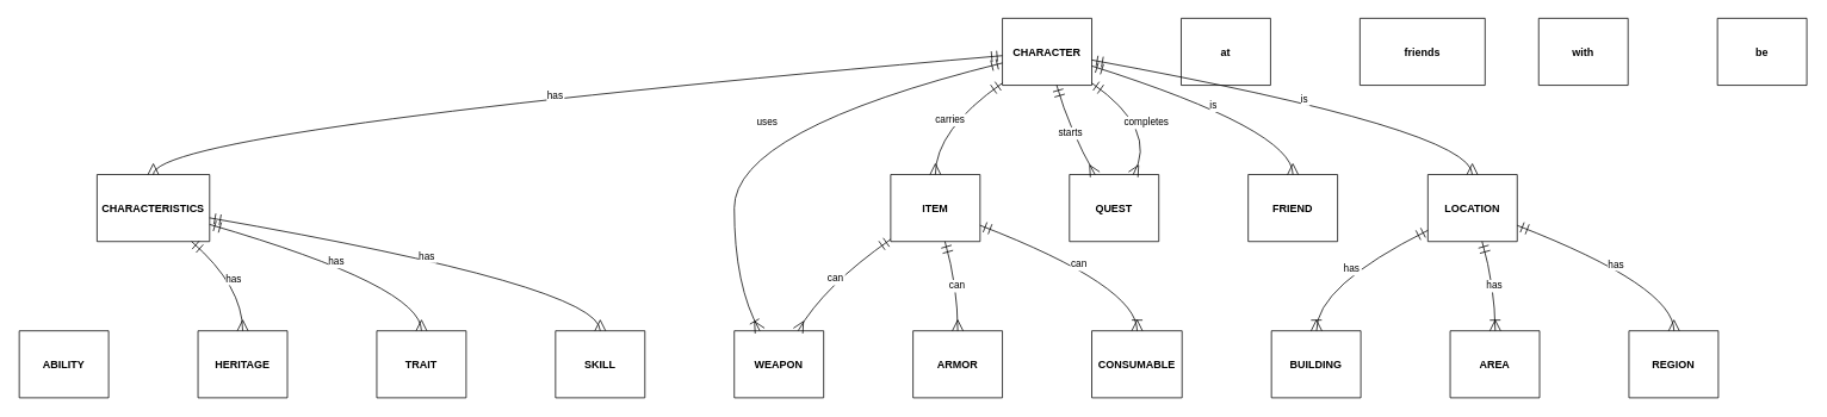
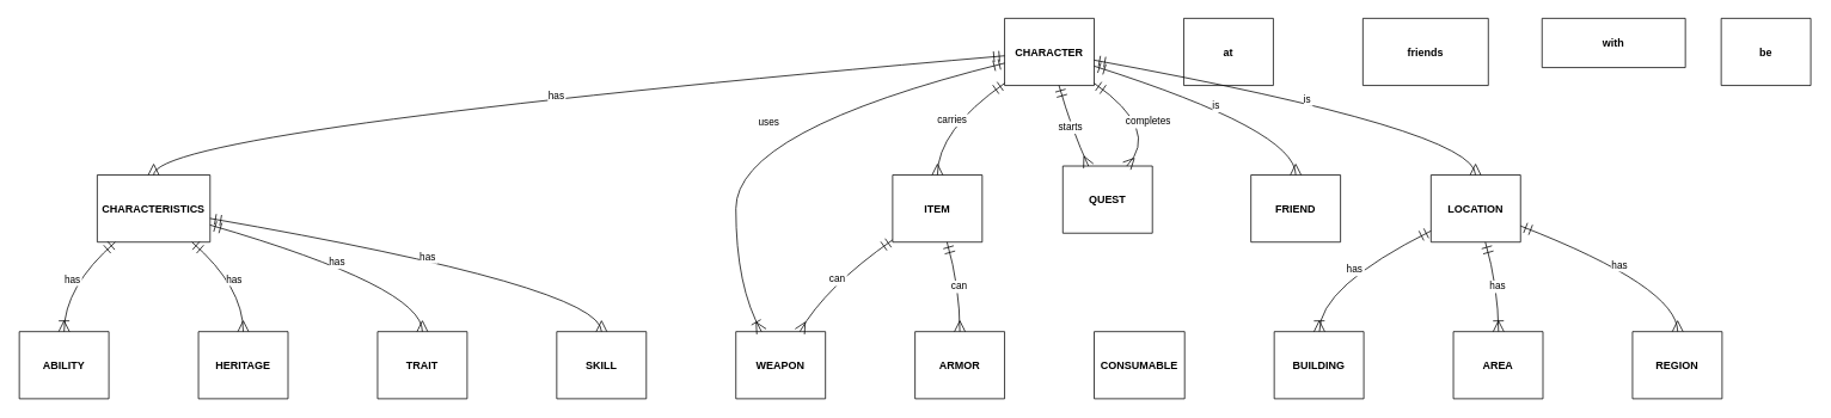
  <mxCell id="0" />
  <mxCell id="1" parent="0" />
  <mxCell id="2" value="CHARACTER" style="shape=table;startSize=75;container=1;collapsible=0;childLayout=tableLayout;fixedRows=1;rowLines=1;fontStyle=1;align=center;resizeLast=1;" vertex="1" parent="1"><mxGeometry x="1120" y="20" width="100" height="75" as="geometry" /></mxCell>
  <mxCell id="3" value="CHARACTERISTICS" style="shape=table;startSize=75;container=1;collapsible=0;childLayout=tableLayout;fixedRows=1;rowLines=1;fontStyle=1;align=center;resizeLast=1;" vertex="1" parent="1"><mxGeometry x="107" y="195" width="126" height="75" as="geometry" /></mxCell>
  <mxCell id="4" value="WEAPON" style="shape=table;startSize=75;container=1;collapsible=0;childLayout=tableLayout;fixedRows=1;rowLines=1;fontStyle=1;align=center;resizeLast=1;" vertex="1" parent="1"><mxGeometry x="820" y="370" width="100" height="75" as="geometry" /></mxCell>
  <mxCell id="5" value="ITEM" style="shape=table;startSize=75;container=1;collapsible=0;childLayout=tableLayout;fixedRows=1;rowLines=1;fontStyle=1;align=center;resizeLast=1;" vertex="1" parent="1"><mxGeometry x="995" y="195" width="100" height="75" as="geometry" /></mxCell>
  <mxCell id="6" value="LOCATION" style="shape=table;startSize=75;container=1;collapsible=0;childLayout=tableLayout;fixedRows=1;rowLines=1;fontStyle=1;align=center;resizeLast=1;" vertex="1" parent="1"><mxGeometry x="1596" y="195" width="100" height="75" as="geometry" /></mxCell>
  <mxCell id="7" value="at" style="shape=table;startSize=75;container=1;collapsible=0;childLayout=tableLayout;fixedRows=1;rowLines=1;fontStyle=1;align=center;resizeLast=1;" vertex="1" parent="1"><mxGeometry x="1320" y="20" width="100" height="75" as="geometry" /></mxCell>
- <mxCell id="8" value="QUEST" style="shape=table;startSize=75;container=1;collapsible=0;childLayout=tableLayout;fixedRows=1;rowLines=1;fontStyle=1;align=center;resizeLast=1;" vertex="1" parent="1"><mxGeometry x="1195" y="195" width="100" height="75" as="geometry" /></mxCell>
+ <mxCell id="8" value="QUEST" style="shape=table;startSize=75;container=1;collapsible=0;childLayout=tableLayout;fixedRows=1;rowLines=1;fontStyle=1;align=center;resizeLast=1;" vertex="1" parent="1"><mxGeometry x="1185" y="185" width="100" height="75" as="geometry" /></mxCell>
  <mxCell id="9" value="FRIEND" style="shape=table;startSize=75;container=1;collapsible=0;childLayout=tableLayout;fixedRows=1;rowLines=1;fontStyle=1;align=center;resizeLast=1;" vertex="1" parent="1"><mxGeometry x="1395" y="195" width="100" height="75" as="geometry" /></mxCell>
  <mxCell id="10" value="friends" style="shape=table;startSize=75;container=1;collapsible=0;childLayout=tableLayout;fixedRows=1;rowLines=1;fontStyle=1;align=center;resizeLast=1;" vertex="1" parent="1"><mxGeometry x="1520" y="20" width="140" height="75" as="geometry" /></mxCell>
- <mxCell id="11" value="with" style="shape=table;startSize=75;container=1;collapsible=0;childLayout=tableLayout;fixedRows=1;rowLines=1;fontStyle=1;align=center;resizeLast=1;" vertex="1" parent="1"><mxGeometry x="1720" y="20" width="100" height="75" as="geometry" /></mxCell>
+ <mxCell id="11" value="with" style="shape=table;startSize=75;container=1;collapsible=0;childLayout=tableLayout;fixedRows=1;rowLines=1;fontStyle=1;align=center;resizeLast=1;" vertex="1" parent="1"><mxGeometry x="1720" y="20" width="160" height="55" as="geometry" /></mxCell>
  <mxCell id="12" value="ABILITY" style="shape=table;startSize=75;container=1;collapsible=0;childLayout=tableLayout;fixedRows=1;rowLines=1;fontStyle=1;align=center;resizeLast=1;" vertex="1" parent="1"><mxGeometry x="20" y="370" width="100" height="75" as="geometry" /></mxCell>
  <mxCell id="13" value="HERITAGE" style="shape=table;startSize=75;container=1;collapsible=0;childLayout=tableLayout;fixedRows=1;rowLines=1;fontStyle=1;align=center;resizeLast=1;" vertex="1" parent="1"><mxGeometry x="220" y="370" width="100" height="75" as="geometry" /></mxCell>
  <mxCell id="14" value="TRAIT" style="shape=table;startSize=75;container=1;collapsible=0;childLayout=tableLayout;fixedRows=1;rowLines=1;fontStyle=1;align=center;resizeLast=1;" vertex="1" parent="1"><mxGeometry x="420" y="370" width="100" height="75" as="geometry" /></mxCell>
  <mxCell id="15" value="SKILL" style="shape=table;startSize=75;container=1;collapsible=0;childLayout=tableLayout;fixedRows=1;rowLines=1;fontStyle=1;align=center;resizeLast=1;" vertex="1" parent="1"><mxGeometry x="620" y="370" width="100" height="75" as="geometry" /></mxCell>
  <mxCell id="16" value="be" style="shape=table;startSize=75;container=1;collapsible=0;childLayout=tableLayout;fixedRows=1;rowLines=1;fontStyle=1;align=center;resizeLast=1;" vertex="1" parent="1"><mxGeometry x="1920" y="20" width="100" height="75" as="geometry" /></mxCell>
  <mxCell id="17" value="ARMOR" style="shape=table;startSize=75;container=1;collapsible=0;childLayout=tableLayout;fixedRows=1;rowLines=1;fontStyle=1;align=center;resizeLast=1;" vertex="1" parent="1"><mxGeometry x="1020" y="370" width="100" height="75" as="geometry" /></mxCell>
  <mxCell id="18" value="CONSUMABLE" style="shape=table;startSize=75;container=1;collapsible=0;childLayout=tableLayout;fixedRows=1;rowLines=1;fontStyle=1;align=center;resizeLast=1;" vertex="1" parent="1"><mxGeometry x="1220" y="370" width="101" height="75" as="geometry" /></mxCell>
  <mxCell id="19" value="BUILDING" style="shape=table;startSize=75;container=1;collapsible=0;childLayout=tableLayout;fixedRows=1;rowLines=1;fontStyle=1;align=center;resizeLast=1;" vertex="1" parent="1"><mxGeometry x="1421" y="370" width="100" height="75" as="geometry" /></mxCell>
  <mxCell id="20" value="AREA" style="shape=table;startSize=75;container=1;collapsible=0;childLayout=tableLayout;fixedRows=1;rowLines=1;fontStyle=1;align=center;resizeLast=1;" vertex="1" parent="1"><mxGeometry x="1621" y="370" width="100" height="75" as="geometry" /></mxCell>
  <mxCell id="21" value="REGION" style="shape=table;startSize=75;container=1;collapsible=0;childLayout=tableLayout;fixedRows=1;rowLines=1;fontStyle=1;align=center;resizeLast=1;" vertex="1" parent="1"><mxGeometry x="1821" y="370" width="100" height="75" as="geometry" /></mxCell>
  <mxCell id="22" value="has" style="curved=1;startArrow=ERmandOne;startSize=10;;endArrow=ERmany;endSize=10;;exitX=0;exitY=0.558;entryX=0.5;entryY=0;" edge="1" parent="1" source="2" target="3"><mxGeometry relative="1" as="geometry"><Array as="points"><mxPoint x="170" y="145" /></Array></mxGeometry></mxCell>
  <mxCell id="23" value="uses" style="curved=1;startArrow=ERmandOne;startSize=10;;endArrow=ERoneToMany;endSize=10;;exitX=0;exitY=0.667;entryX=0.286;entryY=0;" edge="1" parent="1" source="2" target="4"><mxGeometry relative="1" as="geometry"><Array as="points"><mxPoint x="820" y="145" /><mxPoint x="820" y="320" /></Array></mxGeometry></mxCell>
  <mxCell id="24" value="carries" style="curved=1;startArrow=ERmandOne;startSize=10;;endArrow=ERmany;endSize=10;;exitX=0;exitY=0.967;entryX=0.5;entryY=0;" edge="1" parent="1" source="2" target="5"><mxGeometry relative="1" as="geometry"><Array as="points"><mxPoint x="1045" y="145" /></Array></mxGeometry></mxCell>
  <mxCell id="25" value="is" style="curved=1;startArrow=ERmandOne;startSize=10;;endArrow=ERmany;endSize=10;;exitX=1;exitY=0.623;entryX=0.497;entryY=0;" edge="1" parent="1" source="2" target="6"><mxGeometry relative="1" as="geometry"><Array as="points"><mxPoint x="1646" y="145" /></Array></mxGeometry></mxCell>
  <mxCell id="26" value="starts" style="curved=1;startArrow=ERmandOne;startSize=10;;endArrow=ERmany;endSize=10;;exitX=0.607;exitY=1;entryX=0.286;entryY=0;" edge="1" parent="1" source="2" target="8"><mxGeometry relative="1" as="geometry"><Array as="points"><mxPoint x="1195" y="145" /></Array></mxGeometry></mxCell>
  <mxCell id="27" value="completes" style="curved=1;startArrow=ERmandOne;startSize=10;;endArrow=ERmany;endSize=10;;exitX=1;exitY=0.967;entryX=0.714;entryY=0;" edge="1" parent="1" source="2" target="8"><mxGeometry relative="1" as="geometry"><Array as="points"><mxPoint x="1295" y="145" /></Array></mxGeometry></mxCell>
  <mxCell id="28" value="is" style="curved=1;startArrow=ERmandOne;startSize=10;;endArrow=ERmany;endSize=10;;exitX=1;exitY=0.712;entryX=0.5;entryY=0;" edge="1" parent="1" source="2" target="9"><mxGeometry relative="1" as="geometry"><Array as="points"><mxPoint x="1445" y="145" /></Array></mxGeometry></mxCell>
+ <mxCell id="29" value="has" style="curved=1;startArrow=ERmandOne;startSize=10;;endArrow=ERoneToMany;endSize=10;;exitX=0.16;exitY=1;entryX=0.5;entryY=0;" edge="1" parent="1" source="3" target="12"><mxGeometry relative="1" as="geometry"><Array as="points"><mxPoint x="70" y="320" /></Array></mxGeometry></mxCell>
  <mxCell id="30" value="has" style="curved=1;startArrow=ERmandOne;startSize=10;;endArrow=ERmany;endSize=10;;exitX=0.84;exitY=1;entryX=0.5;entryY=0;" edge="1" parent="1" source="3" target="13"><mxGeometry relative="1" as="geometry"><Array as="points"><mxPoint x="270" y="320" /></Array></mxGeometry></mxCell>
  <mxCell id="31" value="has" style="curved=1;startArrow=ERmandOne;startSize=10;;endArrow=ERmany;endSize=10;;exitX=1.0;exitY=0.745;entryX=0.5;entryY=0;" edge="1" parent="1" source="3" target="14"><mxGeometry relative="1" as="geometry"><Array as="points"><mxPoint x="470" y="320" /></Array></mxGeometry></mxCell>
  <mxCell id="32" value="has" style="curved=1;startArrow=ERmandOne;startSize=10;;endArrow=ERmany;endSize=10;;exitX=1.0;exitY=0.647;entryX=0.5;entryY=0;" edge="1" parent="1" source="3" target="15"><mxGeometry relative="1" as="geometry"><Array as="points"><mxPoint x="670" y="320" /></Array></mxGeometry></mxCell>
  <mxCell id="33" value="can" style="curved=1;startArrow=ERmandOne;startSize=10;;endArrow=ERmany;endSize=10;;exitX=0;exitY=0.967;entryX=0.714;entryY=0;" edge="1" parent="1" source="5" target="4"><mxGeometry relative="1" as="geometry"><Array as="points"><mxPoint x="920" y="320" /></Array></mxGeometry></mxCell>
  <mxCell id="34" value="can" style="curved=1;startArrow=ERmandOne;startSize=10;;endArrow=ERmany;endSize=10;;exitX=0.607;exitY=1;entryX=0.5;entryY=0;" edge="1" parent="1" source="5" target="17"><mxGeometry relative="1" as="geometry"><Array as="points"><mxPoint x="1070" y="320" /></Array></mxGeometry></mxCell>
- <mxCell id="35" value="can" style="curved=1;startArrow=ERmandOne;startSize=10;;endArrow=ERoneToMany;endSize=10;;exitX=1;exitY=0.758;entryX=0.502;entryY=0;" edge="1" parent="1" source="5" target="18"><mxGeometry relative="1" as="geometry"><Array as="points"><mxPoint x="1271" y="320" /></Array></mxGeometry></mxCell>
  <mxCell id="36" value="has" style="curved=1;startArrow=ERmandOne;startSize=10;;endArrow=ERoneToMany;endSize=10;;exitX=-0.003;exitY=0.835;entryX=0.504;entryY=0;" edge="1" parent="1" source="6" target="19"><mxGeometry relative="1" as="geometry"><Array as="points"><mxPoint x="1471" y="320" /></Array></mxGeometry></mxCell>
  <mxCell id="37" value="has" style="curved=1;startArrow=ERmandOne;startSize=10;;endArrow=ERoneToMany;endSize=10;;exitX=0.607;exitY=1;entryX=0.504;entryY=0;" edge="1" parent="1" source="6" target="20"><mxGeometry relative="1" as="geometry"><Array as="points"><mxPoint x="1671" y="320" /></Array></mxGeometry></mxCell>
  <mxCell id="38" value="has" style="curved=1;startArrow=ERmandOne;startSize=10;;endArrow=ERmany;endSize=10;;exitX=0.997;exitY=0.758;entryX=0.504;entryY=0;" edge="1" parent="1" source="6" target="21"><mxGeometry relative="1" as="geometry"><Array as="points"><mxPoint x="1871" y="320" /></Array></mxGeometry></mxCell>
